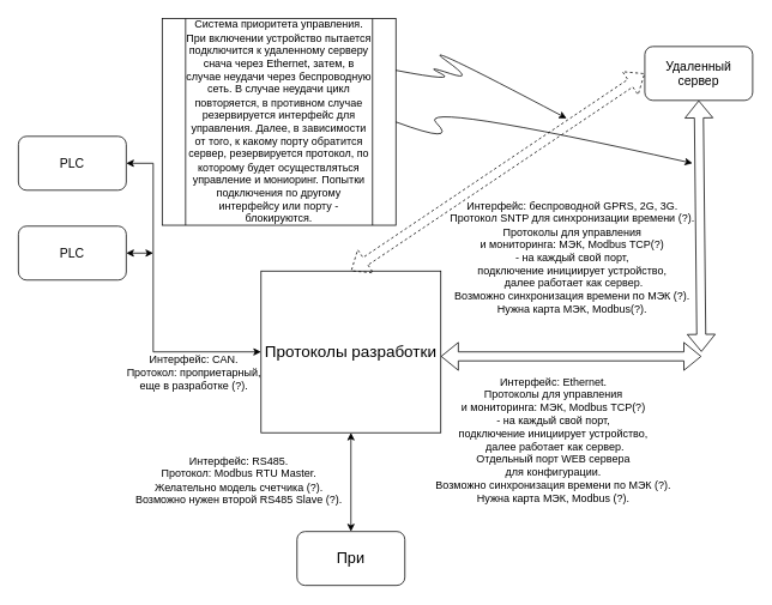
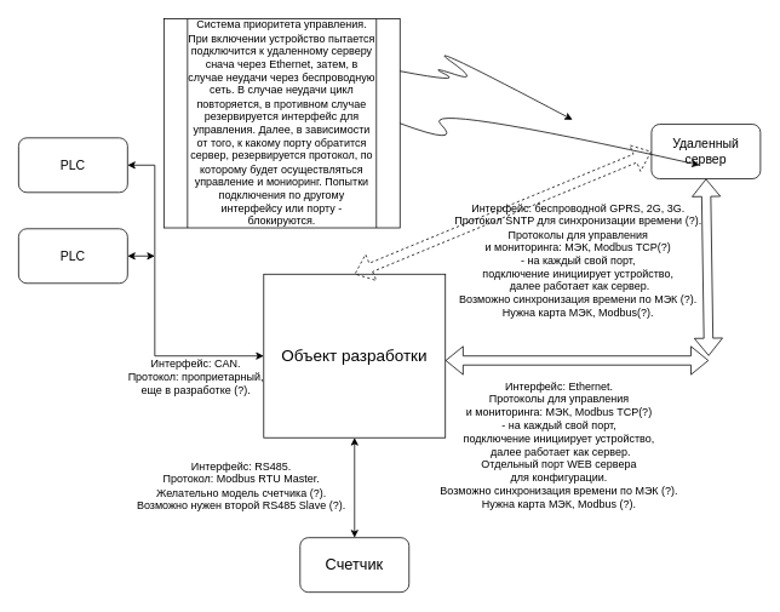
  <mxCell id="0" />
  <mxCell id="1" parent="0" />
- <mxCell id="2" value="&lt;font style=&quot;font-size: 18px;&quot;&gt;Протоколы разработки&lt;/font&gt;" style="rounded=0;whiteSpace=wrap;html=1;" parent="1" vertex="1"><mxGeometry x="290" y="301" width="200" height="180" as="geometry" /></mxCell>
+ <mxCell id="2" value="&lt;font style=&quot;font-size: 18px;&quot;&gt;Объект разработки&lt;/font&gt;" style="rounded=0;whiteSpace=wrap;html=1;" parent="1" vertex="1"><mxGeometry x="290" y="301" width="200" height="180" as="geometry" /></mxCell>
  <mxCell id="3" value="&lt;font style=&quot;font-size: 14px;&quot;&gt;PLC&lt;/font&gt;" style="rounded=1;whiteSpace=wrap;html=1;" parent="1" vertex="1"><mxGeometry x="20" y="251" width="120" height="60" as="geometry" /></mxCell>
  <mxCell id="4" value="&lt;font style=&quot;font-size: 14px;&quot;&gt;PLC&lt;/font&gt;" style="rounded=1;whiteSpace=wrap;html=1;" parent="1" vertex="1"><mxGeometry x="20" y="151" width="120" height="60" as="geometry" /></mxCell>
  <mxCell id="5" value="" style="endArrow=classic;html=1;rounded=0;entryX=0;entryY=0.5;entryDx=0;entryDy=0;endFill=1;" parent="1" target="2" edge="1"><mxGeometry width="50" height="50" relative="1" as="geometry"><mxPoint x="170" y="391" as="sourcePoint" /><mxPoint x="410" y="271" as="targetPoint" /></mxGeometry></mxCell>
  <mxCell id="6" value="" style="endArrow=none;html=1;rounded=0;" parent="1" edge="1"><mxGeometry width="50" height="50" relative="1" as="geometry"><mxPoint x="170" y="391" as="sourcePoint" /><mxPoint x="170" y="181" as="targetPoint" /></mxGeometry></mxCell>
  <mxCell id="7" value="" style="endArrow=classic;html=1;rounded=0;entryX=1;entryY=0.5;entryDx=0;entryDy=0;endFill=1;" parent="1" target="4" edge="1"><mxGeometry width="50" height="50" relative="1" as="geometry"><mxPoint x="170" y="181" as="sourcePoint" /><mxPoint x="410" y="271" as="targetPoint" /></mxGeometry></mxCell>
  <mxCell id="8" value="" style="endArrow=classic;html=1;rounded=0;exitX=1;exitY=0.5;exitDx=0;exitDy=0;endFill=1;startArrow=classic;startFill=1;" parent="1" source="3" edge="1"><mxGeometry width="50" height="50" relative="1" as="geometry"><mxPoint x="360" y="321" as="sourcePoint" /><mxPoint x="170" y="281" as="targetPoint" /></mxGeometry></mxCell>
  <mxCell id="9" value="Интерфейс: CAN.&lt;br&gt;Протокол: проприетарный,&lt;br&gt;еще в разработке (?)." style="text;html=1;align=center;verticalAlign=middle;resizable=0;points=[];autosize=1;strokeColor=none;fillColor=none;" parent="1" vertex="1"><mxGeometry x="130" y="384" width="170" height="60" as="geometry" /></mxCell>
- <mxCell id="10" value="&lt;font style=&quot;font-size: 17px;&quot;&gt;При&lt;/font&gt;" style="rounded=1;whiteSpace=wrap;html=1;" parent="1" vertex="1"><mxGeometry x="330" y="591" width="120" height="60" as="geometry" /></mxCell>
+ <mxCell id="10" value="&lt;font style=&quot;font-size: 17px;&quot;&gt;Счетчик&lt;/font&gt;" style="rounded=1;whiteSpace=wrap;html=1;" parent="1" vertex="1"><mxGeometry x="330" y="591" width="120" height="60" as="geometry" /></mxCell>
  <mxCell id="11" value="" style="endArrow=classic;html=1;rounded=0;exitX=0.5;exitY=0;exitDx=0;exitDy=0;entryX=0.5;entryY=1;entryDx=0;entryDy=0;startArrow=classic;startFill=1;endFill=1;" parent="1" source="10" target="2" edge="1"><mxGeometry width="50" height="50" relative="1" as="geometry"><mxPoint x="360" y="421" as="sourcePoint" /><mxPoint x="410" y="371" as="targetPoint" /></mxGeometry></mxCell>
  <mxCell id="12" value="Интерфейс: RS485.&lt;br&gt;Протокол: Modbus RTU Master.&lt;br&gt;Желательно модель счетчика (?).&lt;br&gt;Возможно нужен второй RS485 Slave (?)." style="text;html=1;align=center;verticalAlign=middle;resizable=0;points=[];autosize=1;strokeColor=none;fillColor=none;" parent="1" vertex="1"><mxGeometry x="140" y="499" width="250" height="70" as="geometry" /></mxCell>
  <mxCell id="13" value="" style="shape=flexArrow;endArrow=classic;html=1;rounded=0;startArrow=block;" parent="1" edge="1"><mxGeometry width="50" height="50" relative="1" as="geometry"><mxPoint x="490" y="396" as="sourcePoint" /><mxPoint x="780" y="396" as="targetPoint" /></mxGeometry></mxCell>
  <mxCell id="14" value="Интерфейс: Ethernet.&lt;br&gt;Протоколы для управления &lt;br&gt;и мониторинга: МЭК, Modbus TCP(?) &lt;br&gt;- на каждый свой порт, &lt;br&gt;подключение инициирует устройство,&lt;br&gt;&amp;nbsp;далее работает как сервер.&lt;br&gt;Отдельный порт WEB сервера&lt;br&gt;для конфигурации.&lt;br&gt;Возможно синхронизация времени по МЭК (?).&lt;br&gt;Нужна карта МЭК, Modbus (?)." style="text;html=1;align=center;verticalAlign=middle;resizable=0;points=[];autosize=1;strokeColor=none;fillColor=none;" parent="1" vertex="1"><mxGeometry x="470" y="409" width="290" height="160" as="geometry" /></mxCell>
  <mxCell id="15" value="" style="shape=flexArrow;endArrow=classic;html=1;rounded=0;exitX=0.5;exitY=0;exitDx=0;exitDy=0;startArrow=block;dashed=1;entryX=0;entryY=0.5;entryDx=0;entryDy=0;" parent="1" source="2" edge="1" target="17"><mxGeometry width="50" height="50" relative="1" as="geometry"><mxPoint x="360" y="371" as="sourcePoint" /><mxPoint x="530" y="171" as="targetPoint" /></mxGeometry></mxCell>
  <mxCell id="16" value="Интерфейс: беспроводной GPRS, 2G, 3G.&lt;br&gt;Протокол SNTP для синхронизации времени (?).&lt;br&gt;Протоколы для управления&lt;br style=&quot;border-color: var(--border-color);&quot;&gt;и мониторинга: МЭК, Modbus TCP(?)&lt;br style=&quot;border-color: var(--border-color);&quot;&gt;- на каждый свой порт,&lt;br style=&quot;border-color: var(--border-color);&quot;&gt;подключение инициирует устройство,&lt;br style=&quot;border-color: var(--border-color);&quot;&gt;&amp;nbsp;далее работает как сервер.&lt;br&gt;Возможно синхронизация времени по МЭК (?).&lt;br&gt;Нужна карта МЭК, Modbus(?)." style="text;html=1;align=center;verticalAlign=middle;resizable=0;points=[];autosize=1;strokeColor=none;fillColor=none;" parent="1" vertex="1"><mxGeometry x="486" y="216" width="300" height="140" as="geometry" /></mxCell>
- <mxCell id="17" value="&lt;font style=&quot;font-size: 14px;&quot;&gt;Удаленный сервер&lt;/font&gt;" style="rounded=1;whiteSpace=wrap;html=1;" vertex="1" parent="1"><mxGeometry x="717" y="51" width="120" height="60" as="geometry" /></mxCell>
+ <mxCell id="17" value="&lt;font style=&quot;font-size: 14px;&quot;&gt;Удаленный сервер&lt;/font&gt;" style="rounded=1;whiteSpace=wrap;html=1;" vertex="1" parent="1"><mxGeometry x="717" y="136" width="120" height="60" as="geometry" /></mxCell>
  <mxCell id="18" value="" style="shape=flexArrow;endArrow=classic;html=1;rounded=0;startArrow=block;exitX=0.5;exitY=1;exitDx=0;exitDy=0;" edge="1" parent="1" source="17"><mxGeometry width="50" height="50" relative="1" as="geometry"><mxPoint x="670" y="271" as="sourcePoint" /><mxPoint x="780" y="391" as="targetPoint" /></mxGeometry></mxCell>
  <mxCell id="19" value="Система приоритета управления.&lt;br&gt;При включении устройство пытается подключится к удаленному серверу снача через Ethernet, затем, в случае неудачи через беспроводную сеть. В случае неудачи цикл повторяется, в противном случае резервируется интерфейс для управления. Далее, в зависимости от того, к какому порту обратится сервер, резервируется протокол, по которому будет осуществляться управление и мониоринг. Попытки подключения по другому интерфейсу или порту - блокируются." style="shape=process;whiteSpace=wrap;html=1;backgroundOutline=1;" vertex="1" parent="1"><mxGeometry x="180" y="20" width="260" height="230" as="geometry" /></mxCell>
  <mxCell id="20" value="" style="curved=1;endArrow=classic;html=1;rounded=0;exitX=1;exitY=0.25;exitDx=0;exitDy=0;" edge="1" parent="1" source="19"><mxGeometry width="50" height="50" relative="1" as="geometry"><mxPoint x="460" y="91" as="sourcePoint" /><mxPoint x="630" y="131" as="targetPoint" /><Array as="points"><mxPoint x="510" y="91" /><mxPoint x="470" y="71" /><mxPoint x="530" y="91" /><mxPoint x="460" y="41" /></Array></mxGeometry></mxCell>
  <mxCell id="21" value="" style="curved=1;endArrow=classic;html=1;rounded=0;exitX=1;exitY=0.5;exitDx=0;exitDy=0;" edge="1" parent="1" source="19"><mxGeometry width="50" height="50" relative="1" as="geometry"><mxPoint x="460" y="161" as="sourcePoint" /><mxPoint x="770" y="181" as="targetPoint" /><Array as="points"><mxPoint x="510" y="161" /><mxPoint x="460" y="111" /></Array></mxGeometry></mxCell>
